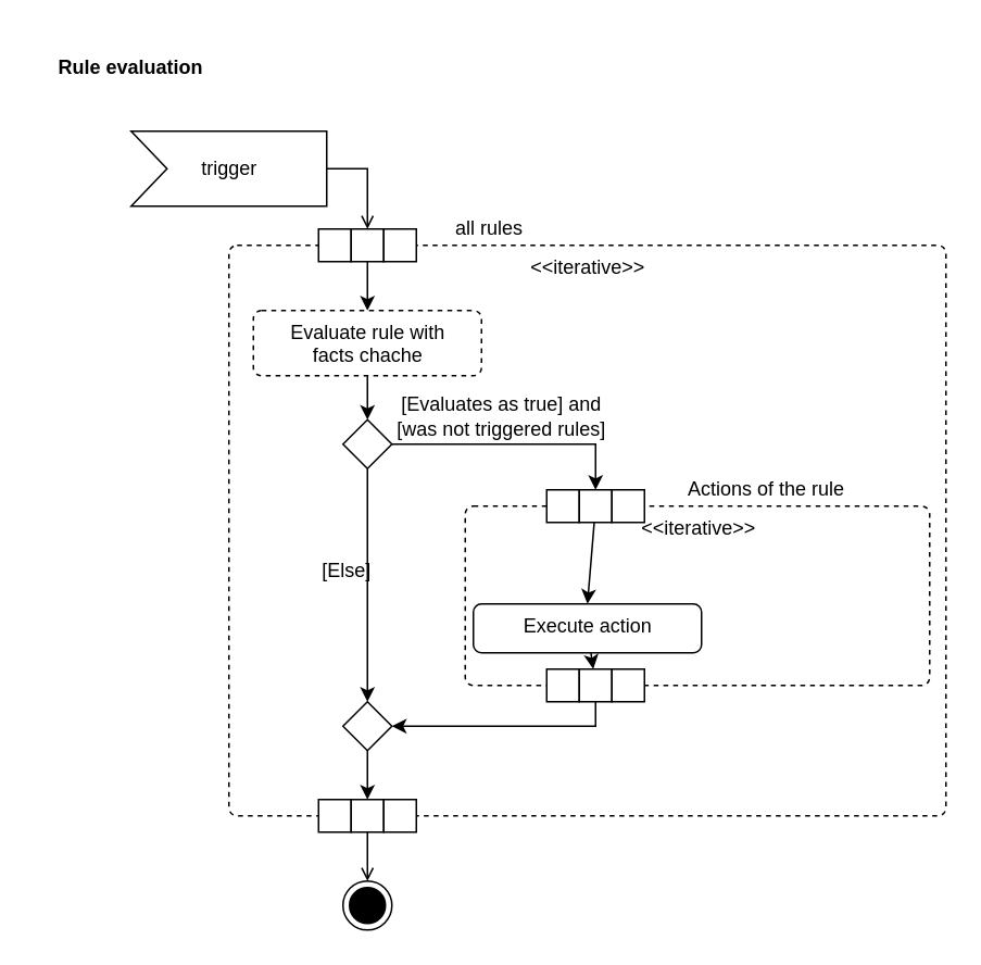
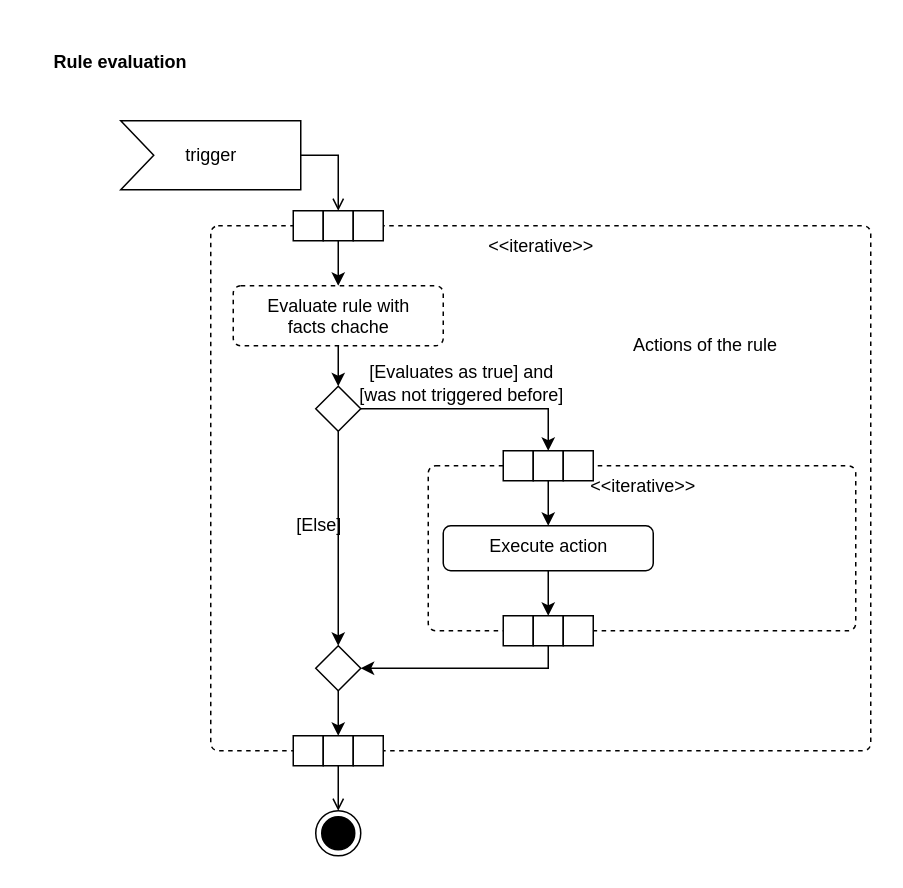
  <mxCell id="0" />
  <mxCell id="1" parent="0" />
  <mxCell id="2" value="Rule evaluation" style="text;align=center;fontStyle=1;verticalAlign=middle;spacingLeft=3;spacingRight=3;strokeColor=none;rotatable=0;points=[[0,0.5],[1,0.5]];portConstraint=eastwest;" parent="1" vertex="1"><mxGeometry x="20" y="20" width="120" height="40" as="geometry" /></mxCell>
  <mxCell id="3" style="edgeStyle=none;rounded=0;orthogonalLoop=1;jettySize=auto;html=1;entryX=0.5;entryY=0;entryDx=0;entryDy=0;endArrow=open;endFill=0;exitX=0.5;exitY=1;exitDx=0;exitDy=0;" parent="1" source="39" target="6" edge="1"><mxGeometry relative="1" as="geometry"><mxPoint x="225" y="630" as="sourcePoint" /></mxGeometry></mxCell>
  <mxCell id="4" style="edgeStyle=orthogonalEdgeStyle;rounded=0;orthogonalLoop=1;jettySize=auto;html=1;entryX=0.5;entryY=0;entryDx=0;entryDy=0;endArrow=open;endFill=0;" parent="1" source="5" target="10" edge="1"><mxGeometry relative="1" as="geometry"><mxPoint x="380" y="170" as="targetPoint" /></mxGeometry></mxCell>
  <mxCell id="5" value="trigger" style="html=1;shadow=0;dashed=0;align=center;verticalAlign=middle;shape=mxgraph.arrows2.arrow;dy=0;dx=0;notch=22;" parent="1" vertex="1"><mxGeometry x="80" y="80" width="120" height="46" as="geometry" /></mxCell>
  <mxCell id="6" value="" style="ellipse;html=1;shape=endState;fillColor=#000000;strokeColor=#000000;" parent="1" vertex="1"><mxGeometry x="210" y="540" width="30" height="30" as="geometry" /></mxCell>
  <mxCell id="7" value="&amp;lt;&amp;lt;iterative&amp;gt;&amp;gt;" style="html=1;align=center;verticalAlign=top;rounded=1;absoluteArcSize=1;arcSize=10;dashed=1;" parent="1" vertex="1"><mxGeometry x="140" y="150" width="440" height="350" as="geometry" /></mxCell>
  <mxCell id="8" value="" style="group" parent="1" vertex="1" connectable="0"><mxGeometry x="195" y="140" width="60" height="20" as="geometry" /></mxCell>
  <mxCell id="9" value="" style="rounded=0;whiteSpace=wrap;html=1;" parent="8" vertex="1"><mxGeometry width="20" height="20" as="geometry" /></mxCell>
  <mxCell id="10" value="" style="rounded=0;whiteSpace=wrap;html=1;" parent="8" vertex="1"><mxGeometry x="20" width="20" height="20" as="geometry" /></mxCell>
  <mxCell id="11" value="" style="rounded=0;whiteSpace=wrap;html=1;" parent="8" vertex="1"><mxGeometry x="40" width="20" height="20" as="geometry" /></mxCell>
- <mxCell id="12" value="&lt;div&gt;all rules&lt;/div&gt;" style="text;html=1;strokeColor=none;fillColor=none;align=center;verticalAlign=middle;whiteSpace=wrap;rounded=0;" parent="1" vertex="1"><mxGeometry x="255" y="130" width="90" height="20" as="geometry" /></mxCell>
  <mxCell id="13" style="edgeStyle=none;rounded=0;orthogonalLoop=1;jettySize=auto;html=1;entryX=0.5;entryY=0;entryDx=0;entryDy=0;" parent="1" source="10" target="15" edge="1"><mxGeometry relative="1" as="geometry"><mxPoint x="225" y="30" as="targetPoint" /></mxGeometry></mxCell>
  <mxCell id="14" style="edgeStyle=none;rounded=0;orthogonalLoop=1;jettySize=auto;html=1;" parent="1" source="15" target="18" edge="1"><mxGeometry relative="1" as="geometry" /></mxCell>
  <mxCell id="15" value="Evaluate rule with&lt;br&gt;facts chache" style="html=1;align=center;verticalAlign=top;rounded=1;absoluteArcSize=1;arcSize=10;dashed=1;" parent="1" vertex="1"><mxGeometry x="155" y="190" width="140" height="40" as="geometry" /></mxCell>
  <mxCell id="16" style="edgeStyle=none;rounded=0;orthogonalLoop=1;jettySize=auto;html=1;" parent="1" source="18" target="20" edge="1"><mxGeometry relative="1" as="geometry" /></mxCell>
  <mxCell id="17" style="edgeStyle=orthogonalEdgeStyle;rounded=0;orthogonalLoop=1;jettySize=auto;html=1;exitX=1;exitY=0.5;exitDx=0;exitDy=0;" parent="1" source="18" target="29" edge="1"><mxGeometry relative="1" as="geometry"><mxPoint x="465" y="260" as="targetPoint" /><mxPoint x="395" y="240" as="sourcePoint" /></mxGeometry></mxCell>
  <mxCell id="18" value="" style="rhombus;" parent="1" vertex="1"><mxGeometry x="210" y="257" width="30" height="30" as="geometry" /></mxCell>
  <mxCell id="19" style="edgeStyle=none;rounded=0;orthogonalLoop=1;jettySize=auto;html=1;" parent="1" source="20" target="39" edge="1"><mxGeometry relative="1" as="geometry" /></mxCell>
  <mxCell id="20" value="" style="rhombus;" parent="1" vertex="1"><mxGeometry x="210" y="430" width="30" height="30" as="geometry" /></mxCell>
  <mxCell id="21" value="[Else]" style="text;html=1;strokeColor=none;fillColor=none;align=center;verticalAlign=middle;whiteSpace=wrap;rounded=0;" parent="1" vertex="1"><mxGeometry x="195" y="340" width="35" height="20" as="geometry" /></mxCell>
  <mxCell id="22" value="&amp;lt;&amp;lt;iterative&amp;gt;&amp;gt;" style="html=1;align=center;verticalAlign=top;rounded=1;absoluteArcSize=1;arcSize=10;dashed=1;" parent="1" vertex="1"><mxGeometry x="285" y="310" width="285" height="110" as="geometry" /></mxCell>
  <mxCell id="23" value="" style="group" parent="1" vertex="1" connectable="0"><mxGeometry x="335" y="410" width="60" height="20" as="geometry" /></mxCell>
  <mxCell id="24" value="" style="rounded=0;whiteSpace=wrap;html=1;" parent="23" vertex="1"><mxGeometry width="20" height="20" as="geometry" /></mxCell>
  <mxCell id="25" value="" style="rounded=0;whiteSpace=wrap;html=1;" parent="23" vertex="1"><mxGeometry x="20" width="20" height="20" as="geometry" /></mxCell>
  <mxCell id="26" value="" style="rounded=0;whiteSpace=wrap;html=1;" parent="23" vertex="1"><mxGeometry x="40" width="20" height="20" as="geometry" /></mxCell>
  <mxCell id="27" value="" style="group" parent="1" vertex="1" connectable="0"><mxGeometry x="335" y="300" width="60" height="20" as="geometry" /></mxCell>
  <mxCell id="28" value="" style="rounded=0;whiteSpace=wrap;html=1;" parent="27" vertex="1"><mxGeometry width="20" height="20" as="geometry" /></mxCell>
  <mxCell id="29" value="" style="rounded=0;whiteSpace=wrap;html=1;" parent="27" vertex="1"><mxGeometry x="20" width="20" height="20" as="geometry" /></mxCell>
  <mxCell id="30" value="" style="rounded=0;whiteSpace=wrap;html=1;" parent="27" vertex="1"><mxGeometry x="40" width="20" height="20" as="geometry" /></mxCell>
- <mxCell id="31" value="[Evaluates as true] and &lt;br&gt;[was not triggered rules]" style="text;html=1;strokeColor=none;fillColor=none;align=center;verticalAlign=middle;whiteSpace=wrap;rounded=0;" parent="1" vertex="1"><mxGeometry x="235" y="240" width="145" height="30" as="geometry" /></mxCell>
- <mxCell id="32" value="Actions of the rule" style="text;html=1;strokeColor=none;fillColor=none;align=center;verticalAlign=middle;whiteSpace=wrap;rounded=0;" parent="1" vertex="1"><mxGeometry x="405" y="290" width="130" height="20" as="geometry" /></mxCell>
+ <mxCell id="31" value="[Evaluates as true] and &lt;br&gt;[was not triggered before]" style="text;html=1;strokeColor=none;fillColor=none;align=center;verticalAlign=middle;whiteSpace=wrap;rounded=0;" parent="1" vertex="1"><mxGeometry x="235" y="240" width="145" height="30" as="geometry" /></mxCell>
+ <mxCell id="32" value="Actions of the rule" style="text;html=1;strokeColor=none;fillColor=none;align=center;verticalAlign=middle;whiteSpace=wrap;rounded=0;" parent="1" vertex="1"><mxGeometry x="405" y="220" width="130" height="20" as="geometry" /></mxCell>
  <mxCell id="33" style="edgeStyle=none;rounded=0;orthogonalLoop=1;jettySize=auto;html=1;" parent="1" source="34" target="25" edge="1"><mxGeometry relative="1" as="geometry" /></mxCell>
- <mxCell id="34" value="Execute action" style="html=1;align=center;verticalAlign=top;rounded=1;absoluteArcSize=1;arcSize=10;dashed=0;" parent="1" vertex="1"><mxGeometry x="290" y="370" width="140" height="30" as="geometry" /></mxCell>
+ <mxCell id="34" value="Execute action" style="html=1;align=center;verticalAlign=top;rounded=1;absoluteArcSize=1;arcSize=10;dashed=0;" parent="1" vertex="1"><mxGeometry x="295" y="350" width="140" height="30" as="geometry" /></mxCell>
  <mxCell id="35" style="edgeStyle=none;rounded=0;orthogonalLoop=1;jettySize=auto;html=1;entryX=0.5;entryY=0;entryDx=0;entryDy=0;" parent="1" source="29" target="34" edge="1"><mxGeometry relative="1" as="geometry" /></mxCell>
  <mxCell id="36" style="edgeStyle=orthogonalEdgeStyle;rounded=0;orthogonalLoop=1;jettySize=auto;html=1;" parent="1" source="25" target="20" edge="1"><mxGeometry relative="1" as="geometry"><Array as="points"><mxPoint x="365" y="445" /></Array></mxGeometry></mxCell>
  <mxCell id="37" value="" style="group" parent="1" vertex="1" connectable="0"><mxGeometry x="195" y="490" width="60" height="20" as="geometry" /></mxCell>
  <mxCell id="38" value="" style="rounded=0;whiteSpace=wrap;html=1;" parent="37" vertex="1"><mxGeometry width="20" height="20" as="geometry" /></mxCell>
  <mxCell id="39" value="" style="rounded=0;whiteSpace=wrap;html=1;" parent="37" vertex="1"><mxGeometry x="20" width="20" height="20" as="geometry" /></mxCell>
  <mxCell id="40" value="" style="rounded=0;whiteSpace=wrap;html=1;" parent="37" vertex="1"><mxGeometry x="40" width="20" height="20" as="geometry" /></mxCell>
